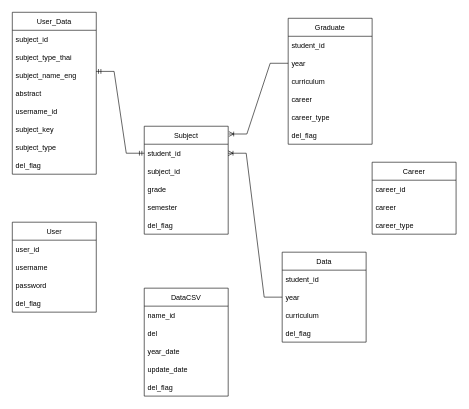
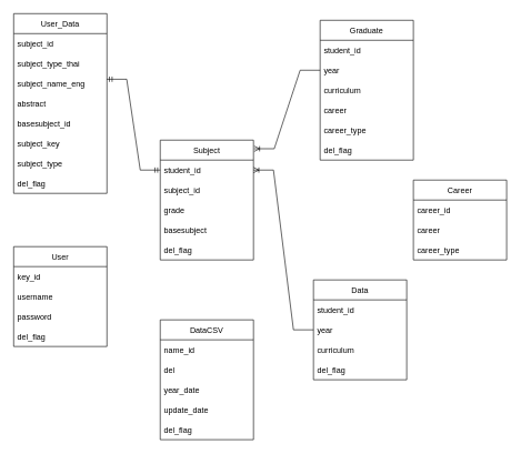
  <mxCell id="0" />
  <mxCell id="1" parent="0" />
  <mxCell id="2" value="User" style="swimlane;fontStyle=0;childLayout=stackLayout;horizontal=1;startSize=30;horizontalStack=0;resizeParent=1;resizeParentMax=0;resizeLast=0;collapsible=1;marginBottom=0;" parent="1" vertex="1"><mxGeometry x="20" y="370" width="140" height="150" as="geometry"><mxRectangle x="80" y="40" width="70" height="30" as="alternateBounds" /></mxGeometry></mxCell>
- <mxCell id="3" value="user_id" style="text;strokeColor=none;fillColor=none;align=left;verticalAlign=middle;spacingLeft=4;spacingRight=4;overflow=hidden;points=[[0,0.5],[1,0.5]];portConstraint=eastwest;rotatable=0;" parent="2" vertex="1"><mxGeometry y="30" width="140" height="30" as="geometry" /></mxCell>
+ <mxCell id="3" value="key_id" style="text;strokeColor=none;fillColor=none;align=left;verticalAlign=middle;spacingLeft=4;spacingRight=4;overflow=hidden;points=[[0,0.5],[1,0.5]];portConstraint=eastwest;rotatable=0;" parent="2" vertex="1"><mxGeometry y="30" width="140" height="30" as="geometry" /></mxCell>
  <mxCell id="4" value="username" style="text;strokeColor=none;fillColor=none;align=left;verticalAlign=middle;spacingLeft=4;spacingRight=4;overflow=hidden;points=[[0,0.5],[1,0.5]];portConstraint=eastwest;rotatable=0;" parent="2" vertex="1"><mxGeometry y="60" width="140" height="30" as="geometry" /></mxCell>
  <mxCell id="5" value="password" style="text;strokeColor=none;fillColor=none;align=left;verticalAlign=middle;spacingLeft=4;spacingRight=4;overflow=hidden;points=[[0,0.5],[1,0.5]];portConstraint=eastwest;rotatable=0;" parent="2" vertex="1"><mxGeometry y="90" width="140" height="30" as="geometry" /></mxCell>
  <mxCell id="6" value="del_flag" style="text;strokeColor=none;fillColor=none;align=left;verticalAlign=middle;spacingLeft=4;spacingRight=4;overflow=hidden;points=[[0,0.5],[1,0.5]];portConstraint=eastwest;rotatable=0;" parent="2" vertex="1"><mxGeometry y="120" width="140" height="30" as="geometry" /></mxCell>
  <mxCell id="7" value="User_Data" style="swimlane;fontStyle=0;childLayout=stackLayout;horizontal=1;startSize=30;horizontalStack=0;resizeParent=1;resizeParentMax=0;resizeLast=0;collapsible=1;marginBottom=0;" parent="1" vertex="1"><mxGeometry x="20" y="20" width="140" height="270" as="geometry" /></mxCell>
  <mxCell id="8" value="subject_id" style="text;strokeColor=none;fillColor=none;align=left;verticalAlign=middle;spacingLeft=4;spacingRight=4;overflow=hidden;points=[[0,0.5],[1,0.5]];portConstraint=eastwest;rotatable=0;" parent="7" vertex="1"><mxGeometry y="30" width="140" height="30" as="geometry" /></mxCell>
  <mxCell id="9" value="subject_type_thai" style="text;strokeColor=none;fillColor=none;align=left;verticalAlign=middle;spacingLeft=4;spacingRight=4;overflow=hidden;points=[[0,0.5],[1,0.5]];portConstraint=eastwest;rotatable=0;" parent="7" vertex="1"><mxGeometry y="60" width="140" height="30" as="geometry" /></mxCell>
  <mxCell id="10" value="subject_name_eng" style="text;strokeColor=none;fillColor=none;align=left;verticalAlign=middle;spacingLeft=4;spacingRight=4;overflow=hidden;points=[[0,0.5],[1,0.5]];portConstraint=eastwest;rotatable=0;" parent="7" vertex="1"><mxGeometry y="90" width="140" height="30" as="geometry" /></mxCell>
  <mxCell id="11" value="abstract" style="text;strokeColor=none;fillColor=none;align=left;verticalAlign=middle;spacingLeft=4;spacingRight=4;overflow=hidden;points=[[0,0.5],[1,0.5]];portConstraint=eastwest;rotatable=0;" parent="7" vertex="1"><mxGeometry y="120" width="140" height="30" as="geometry" /></mxCell>
- <mxCell id="12" value="username_id" style="text;strokeColor=none;fillColor=none;align=left;verticalAlign=middle;spacingLeft=4;spacingRight=4;overflow=hidden;points=[[0,0.5],[1,0.5]];portConstraint=eastwest;rotatable=0;" parent="7" vertex="1"><mxGeometry y="150" width="140" height="30" as="geometry" /></mxCell>
+ <mxCell id="12" value="basesubject_id" style="text;strokeColor=none;fillColor=none;align=left;verticalAlign=middle;spacingLeft=4;spacingRight=4;overflow=hidden;points=[[0,0.5],[1,0.5]];portConstraint=eastwest;rotatable=0;" parent="7" vertex="1"><mxGeometry y="150" width="140" height="30" as="geometry" /></mxCell>
  <mxCell id="13" value="subject_key" style="text;strokeColor=none;fillColor=none;align=left;verticalAlign=middle;spacingLeft=4;spacingRight=4;overflow=hidden;points=[[0,0.5],[1,0.5]];portConstraint=eastwest;rotatable=0;" parent="7" vertex="1"><mxGeometry y="180" width="140" height="30" as="geometry" /></mxCell>
  <mxCell id="14" value="subject_type" style="text;strokeColor=none;fillColor=none;align=left;verticalAlign=middle;spacingLeft=4;spacingRight=4;overflow=hidden;points=[[0,0.5],[1,0.5]];portConstraint=eastwest;rotatable=0;" parent="7" vertex="1"><mxGeometry y="210" width="140" height="30" as="geometry" /></mxCell>
  <mxCell id="15" value="del_flag" style="text;strokeColor=none;fillColor=none;align=left;verticalAlign=middle;spacingLeft=4;spacingRight=4;overflow=hidden;points=[[0,0.5],[1,0.5]];portConstraint=eastwest;rotatable=0;" parent="7" vertex="1"><mxGeometry y="240" width="140" height="30" as="geometry" /></mxCell>
  <mxCell id="16" value="Graduate" style="swimlane;fontStyle=0;childLayout=stackLayout;horizontal=1;startSize=30;horizontalStack=0;resizeParent=1;resizeParentMax=0;resizeLast=0;collapsible=1;marginBottom=0;" parent="1" vertex="1"><mxGeometry x="480" y="30" width="140" height="210" as="geometry" /></mxCell>
  <mxCell id="17" value="student_id" style="text;strokeColor=none;fillColor=none;align=left;verticalAlign=middle;spacingLeft=4;spacingRight=4;overflow=hidden;points=[[0,0.5],[1,0.5]];portConstraint=eastwest;rotatable=0;" parent="16" vertex="1"><mxGeometry y="30" width="140" height="30" as="geometry" /></mxCell>
  <mxCell id="18" value="year" style="text;strokeColor=none;fillColor=none;align=left;verticalAlign=middle;spacingLeft=4;spacingRight=4;overflow=hidden;points=[[0,0.5],[1,0.5]];portConstraint=eastwest;rotatable=0;" parent="16" vertex="1"><mxGeometry y="60" width="140" height="30" as="geometry" /></mxCell>
  <mxCell id="19" value="curriculum" style="text;strokeColor=none;fillColor=none;align=left;verticalAlign=middle;spacingLeft=4;spacingRight=4;overflow=hidden;points=[[0,0.5],[1,0.5]];portConstraint=eastwest;rotatable=0;" parent="16" vertex="1"><mxGeometry y="90" width="140" height="30" as="geometry" /></mxCell>
  <mxCell id="20" value="career" style="text;strokeColor=none;fillColor=none;align=left;verticalAlign=middle;spacingLeft=4;spacingRight=4;overflow=hidden;points=[[0,0.5],[1,0.5]];portConstraint=eastwest;rotatable=0;" parent="16" vertex="1"><mxGeometry y="120" width="140" height="30" as="geometry" /></mxCell>
  <mxCell id="21" value="career_type" style="text;strokeColor=none;fillColor=none;align=left;verticalAlign=middle;spacingLeft=4;spacingRight=4;overflow=hidden;points=[[0,0.5],[1,0.5]];portConstraint=eastwest;rotatable=0;" parent="16" vertex="1"><mxGeometry y="150" width="140" height="30" as="geometry" /></mxCell>
  <mxCell id="22" value="del_flag" style="text;strokeColor=none;fillColor=none;align=left;verticalAlign=middle;spacingLeft=4;spacingRight=4;overflow=hidden;points=[[0,0.5],[1,0.5]];portConstraint=eastwest;rotatable=0;" parent="16" vertex="1"><mxGeometry y="180" width="140" height="30" as="geometry" /></mxCell>
  <mxCell id="23" value="Data" style="swimlane;fontStyle=0;childLayout=stackLayout;horizontal=1;startSize=30;horizontalStack=0;resizeParent=1;resizeParentMax=0;resizeLast=0;collapsible=1;marginBottom=0;" parent="1" vertex="1"><mxGeometry x="470" y="420" width="140" height="150" as="geometry" /></mxCell>
  <mxCell id="24" value="student_id" style="text;strokeColor=none;fillColor=none;align=left;verticalAlign=middle;spacingLeft=4;spacingRight=4;overflow=hidden;points=[[0,0.5],[1,0.5]];portConstraint=eastwest;rotatable=0;" parent="23" vertex="1"><mxGeometry y="30" width="140" height="30" as="geometry" /></mxCell>
  <mxCell id="25" value="year" style="text;strokeColor=none;fillColor=none;align=left;verticalAlign=middle;spacingLeft=4;spacingRight=4;overflow=hidden;points=[[0,0.5],[1,0.5]];portConstraint=eastwest;rotatable=0;fontColor=#000000;" parent="23" vertex="1"><mxGeometry y="60" width="140" height="30" as="geometry" /></mxCell>
  <mxCell id="26" value="curriculum" style="text;strokeColor=none;fillColor=none;align=left;verticalAlign=middle;spacingLeft=4;spacingRight=4;overflow=hidden;points=[[0,0.5],[1,0.5]];portConstraint=eastwest;rotatable=0;" parent="23" vertex="1"><mxGeometry y="90" width="140" height="30" as="geometry" /></mxCell>
  <mxCell id="27" value="del_flag" style="text;strokeColor=none;fillColor=none;align=left;verticalAlign=middle;spacingLeft=4;spacingRight=4;overflow=hidden;points=[[0,0.5],[1,0.5]];portConstraint=eastwest;rotatable=0;" parent="23" vertex="1"><mxGeometry y="120" width="140" height="30" as="geometry" /></mxCell>
  <mxCell id="28" value="Subject" style="swimlane;fontStyle=0;childLayout=stackLayout;horizontal=1;startSize=30;horizontalStack=0;resizeParent=1;resizeParentMax=0;resizeLast=0;collapsible=1;marginBottom=0;" parent="1" vertex="1"><mxGeometry x="240" y="210" width="140" height="180" as="geometry" /></mxCell>
  <mxCell id="29" value="student_id" style="text;strokeColor=none;fillColor=none;align=left;verticalAlign=middle;spacingLeft=4;spacingRight=4;overflow=hidden;points=[[0,0.5],[1,0.5]];portConstraint=eastwest;rotatable=0;" parent="28" vertex="1"><mxGeometry y="30" width="140" height="30" as="geometry" /></mxCell>
  <mxCell id="30" value="subject_id" style="text;strokeColor=none;fillColor=none;align=left;verticalAlign=middle;spacingLeft=4;spacingRight=4;overflow=hidden;points=[[0,0.5],[1,0.5]];portConstraint=eastwest;rotatable=0;" parent="28" vertex="1"><mxGeometry y="60" width="140" height="30" as="geometry" /></mxCell>
  <mxCell id="31" value="grade" style="text;strokeColor=none;fillColor=none;align=left;verticalAlign=middle;spacingLeft=4;spacingRight=4;overflow=hidden;points=[[0,0.5],[1,0.5]];portConstraint=eastwest;rotatable=0;" parent="28" vertex="1"><mxGeometry y="90" width="140" height="30" as="geometry" /></mxCell>
- <mxCell id="32" value="semester" style="text;strokeColor=none;fillColor=none;align=left;verticalAlign=middle;spacingLeft=4;spacingRight=4;overflow=hidden;points=[[0,0.5],[1,0.5]];portConstraint=eastwest;rotatable=0;" parent="28" vertex="1"><mxGeometry y="120" width="140" height="30" as="geometry" /></mxCell>
+ <mxCell id="32" value="basesubject" style="text;strokeColor=none;fillColor=none;align=left;verticalAlign=middle;spacingLeft=4;spacingRight=4;overflow=hidden;points=[[0,0.5],[1,0.5]];portConstraint=eastwest;rotatable=0;" parent="28" vertex="1"><mxGeometry y="120" width="140" height="30" as="geometry" /></mxCell>
  <mxCell id="33" value="del_flag" style="text;strokeColor=none;fillColor=none;align=left;verticalAlign=middle;spacingLeft=4;spacingRight=4;overflow=hidden;points=[[0,0.5],[1,0.5]];portConstraint=eastwest;rotatable=0;" parent="28" vertex="1"><mxGeometry y="150" width="140" height="30" as="geometry" /></mxCell>
  <mxCell id="34" value="" style="edgeStyle=entityRelationEdgeStyle;fontSize=12;html=1;endArrow=ERoneToMany;rounded=0;exitX=0;exitY=0.5;exitDx=0;exitDy=0;entryX=1;entryY=0.5;entryDx=0;entryDy=0;" parent="1" source="25" target="29" edge="1"><mxGeometry width="100" height="100" relative="1" as="geometry"><mxPoint x="420" y="370" as="sourcePoint" /><mxPoint x="520" y="270" as="targetPoint" /></mxGeometry></mxCell>
  <mxCell id="35" value="" style="edgeStyle=entityRelationEdgeStyle;fontSize=12;html=1;endArrow=ERoneToMany;rounded=0;exitX=0;exitY=0.5;exitDx=0;exitDy=0;entryX=1.008;entryY=0.072;entryDx=0;entryDy=0;entryPerimeter=0;" parent="1" source="18" target="28" edge="1"><mxGeometry width="100" height="100" relative="1" as="geometry"><mxPoint x="510" y="425" as="sourcePoint" /><mxPoint x="390" y="265" as="targetPoint" /></mxGeometry></mxCell>
  <mxCell id="36" value="" style="edgeStyle=entityRelationEdgeStyle;fontSize=12;html=1;endArrow=ERmandOne;startArrow=ERmandOne;rounded=0;entryX=0.998;entryY=0.285;entryDx=0;entryDy=0;entryPerimeter=0;exitX=0;exitY=0.5;exitDx=0;exitDy=0;" parent="1" source="29" target="10" edge="1"><mxGeometry width="100" height="100" relative="1" as="geometry"><mxPoint x="330" y="190" as="sourcePoint" /><mxPoint x="430" y="90" as="targetPoint" /></mxGeometry></mxCell>
  <mxCell id="37" value="DataCSV" style="swimlane;fontStyle=0;childLayout=stackLayout;horizontal=1;startSize=30;horizontalStack=0;resizeParent=1;resizeParentMax=0;resizeLast=0;collapsible=1;marginBottom=0;" parent="1" vertex="1"><mxGeometry x="240" y="480" width="140" height="180" as="geometry"><mxRectangle x="80" y="40" width="70" height="30" as="alternateBounds" /></mxGeometry></mxCell>
  <mxCell id="38" value="name_id" style="text;strokeColor=none;fillColor=none;align=left;verticalAlign=middle;spacingLeft=4;spacingRight=4;overflow=hidden;points=[[0,0.5],[1,0.5]];portConstraint=eastwest;rotatable=0;" parent="37" vertex="1"><mxGeometry y="30" width="140" height="30" as="geometry" /></mxCell>
  <mxCell id="39" value="del" style="text;strokeColor=none;fillColor=none;align=left;verticalAlign=middle;spacingLeft=4;spacingRight=4;overflow=hidden;points=[[0,0.5],[1,0.5]];portConstraint=eastwest;rotatable=0;" parent="37" vertex="1"><mxGeometry y="60" width="140" height="30" as="geometry" /></mxCell>
  <mxCell id="40" value="year_date" style="text;strokeColor=none;fillColor=none;align=left;verticalAlign=middle;spacingLeft=4;spacingRight=4;overflow=hidden;points=[[0,0.5],[1,0.5]];portConstraint=eastwest;rotatable=0;" parent="37" vertex="1"><mxGeometry y="90" width="140" height="30" as="geometry" /></mxCell>
  <mxCell id="41" value="update_date" style="text;strokeColor=none;fillColor=none;align=left;verticalAlign=middle;spacingLeft=4;spacingRight=4;overflow=hidden;points=[[0,0.5],[1,0.5]];portConstraint=eastwest;rotatable=0;" parent="37" vertex="1"><mxGeometry y="120" width="140" height="30" as="geometry" /></mxCell>
  <mxCell id="42" value="del_flag" style="text;strokeColor=none;fillColor=none;align=left;verticalAlign=middle;spacingLeft=4;spacingRight=4;overflow=hidden;points=[[0,0.5],[1,0.5]];portConstraint=eastwest;rotatable=0;" parent="37" vertex="1"><mxGeometry y="150" width="140" height="30" as="geometry" /></mxCell>
  <mxCell id="43" value="Career" style="swimlane;fontStyle=0;childLayout=stackLayout;horizontal=1;startSize=30;horizontalStack=0;resizeParent=1;resizeParentMax=0;resizeLast=0;collapsible=1;marginBottom=0;" parent="1" vertex="1"><mxGeometry x="620" y="270" width="140" height="120" as="geometry"><mxRectangle x="80" y="40" width="70" height="30" as="alternateBounds" /></mxGeometry></mxCell>
  <mxCell id="44" value="career_id" style="text;strokeColor=none;fillColor=none;align=left;verticalAlign=middle;spacingLeft=4;spacingRight=4;overflow=hidden;points=[[0,0.5],[1,0.5]];portConstraint=eastwest;rotatable=0;" parent="43" vertex="1"><mxGeometry y="30" width="140" height="30" as="geometry" /></mxCell>
  <mxCell id="45" value="career" style="text;strokeColor=none;fillColor=none;align=left;verticalAlign=middle;spacingLeft=4;spacingRight=4;overflow=hidden;points=[[0,0.5],[1,0.5]];portConstraint=eastwest;rotatable=0;" parent="43" vertex="1"><mxGeometry y="60" width="140" height="30" as="geometry" /></mxCell>
  <mxCell id="46" value="career_type" style="text;strokeColor=none;fillColor=none;align=left;verticalAlign=middle;spacingLeft=4;spacingRight=4;overflow=hidden;points=[[0,0.5],[1,0.5]];portConstraint=eastwest;rotatable=0;" parent="43" vertex="1"><mxGeometry y="90" width="140" height="30" as="geometry" /></mxCell>
